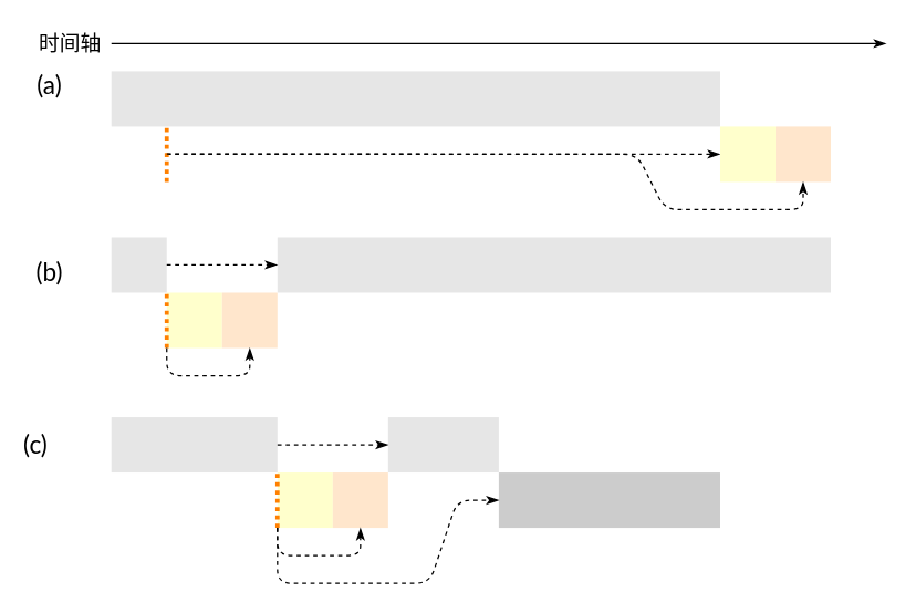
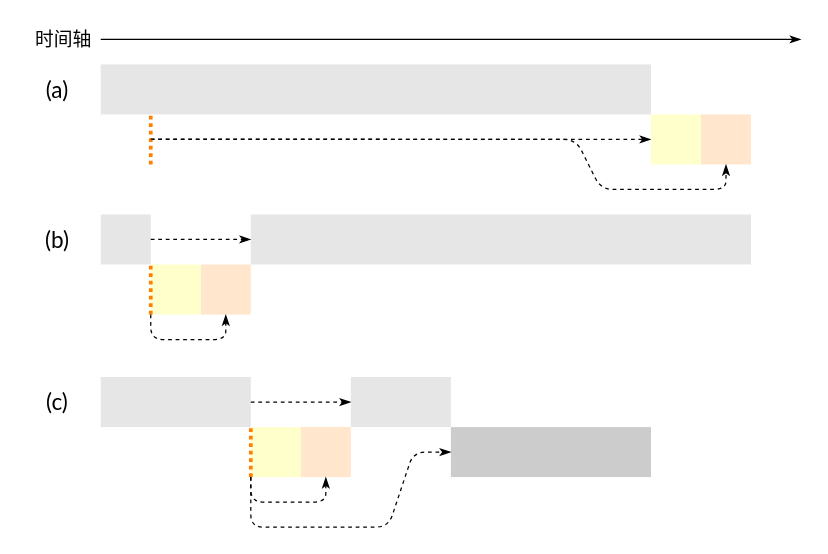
  <mxCell id="0" />
  <mxCell id="1" parent="0" />
  <mxCell id="2" value="" style="endArrow=classicThin;html=1;strokeColor=#000000;strokeWidth=1;endFill=1;dashed=1;entryX=0;entryY=0.5;entryDx=0;entryDy=0;fontFamily=Lato;" edge="1" parent="1" target="4"><mxGeometry width="50" height="50" relative="1" as="geometry"><mxPoint x="120" y="111" as="sourcePoint" /><mxPoint x="470" y="131" as="targetPoint" /></mxGeometry></mxCell>
  <mxCell id="3" value="" style="rounded=0;whiteSpace=wrap;html=1;strokeColor=none;fillColor=#E6E6E6;fontFamily=Lato;" vertex="1" parent="1"><mxGeometry x="80" y="51" width="440" height="40" as="geometry" /></mxCell>
  <mxCell id="4" value="" style="rounded=0;whiteSpace=wrap;html=1;strokeColor=none;fillColor=#FFFFCC;fontFamily=Lato;" vertex="1" parent="1"><mxGeometry x="520" y="91" width="40" height="40" as="geometry" /></mxCell>
  <mxCell id="5" value="" style="rounded=0;whiteSpace=wrap;html=1;strokeColor=none;fillColor=#FFE6CC;gradientColor=none;fontFamily=Lato;" vertex="1" parent="1"><mxGeometry x="560" y="91" width="40" height="40" as="geometry" /></mxCell>
  <mxCell id="6" value="" style="endArrow=none;dashed=1;html=1;strokeWidth=3;dashPattern=1 1;strokeColor=#FF8000;fontFamily=Lato;" edge="1" parent="1"><mxGeometry width="50" height="50" relative="1" as="geometry"><mxPoint x="120" y="131" as="sourcePoint" /><mxPoint x="120" y="91" as="targetPoint" /></mxGeometry></mxCell>
  <mxCell id="7" value="" style="rounded=0;whiteSpace=wrap;html=1;strokeColor=none;fillColor=#E6E6E6;fontFamily=Lato;" vertex="1" parent="1"><mxGeometry x="80" y="171" width="40" height="40" as="geometry" /></mxCell>
  <mxCell id="8" value="" style="rounded=0;whiteSpace=wrap;html=1;strokeColor=none;fillColor=#FFFFCC;fontFamily=Lato;" vertex="1" parent="1"><mxGeometry x="120" y="211" width="40" height="40" as="geometry" /></mxCell>
  <mxCell id="9" value="" style="rounded=0;whiteSpace=wrap;html=1;strokeColor=none;fillColor=#FFE6CC;fontFamily=Lato;" vertex="1" parent="1"><mxGeometry x="160" y="211" width="40" height="40" as="geometry" /></mxCell>
  <mxCell id="10" value="" style="endArrow=none;dashed=1;html=1;strokeWidth=3;dashPattern=1 1;strokeColor=#FF8000;fontFamily=Lato;" edge="1" parent="1"><mxGeometry width="50" height="50" relative="1" as="geometry"><mxPoint x="120" y="251" as="sourcePoint" /><mxPoint x="120" y="211" as="targetPoint" /></mxGeometry></mxCell>
  <mxCell id="11" value="" style="rounded=0;whiteSpace=wrap;html=1;strokeColor=none;fillColor=#E6E6E6;fontFamily=Lato;" vertex="1" parent="1"><mxGeometry x="200" y="171" width="400" height="40" as="geometry" /></mxCell>
  <mxCell id="12" value="" style="endArrow=classicThin;html=1;strokeColor=#000000;strokeWidth=1;endFill=1;fontFamily=Lato;" edge="1" parent="1"><mxGeometry width="50" height="50" relative="1" as="geometry"><mxPoint x="80" y="31" as="sourcePoint" /><mxPoint x="640" y="31" as="targetPoint" /></mxGeometry></mxCell>
- <mxCell id="13" value="(a)" style="text;html=1;align=center;verticalAlign=middle;resizable=0;points=[];autosize=1;fontSize=18;fontFamily=Lato;" vertex="1" parent="1"><mxGeometry x="20" y="46" width="30" height="30" as="geometry" /></mxCell>
- <mxCell id="14" value="(b)" style="text;html=1;align=center;verticalAlign=middle;resizable=0;points=[];autosize=1;fontSize=18;fontFamily=Lato;" vertex="1" parent="1"><mxGeometry x="20" y="181" width="30" height="30" as="geometry" /></mxCell>
+ <mxCell id="13" value="(a)" style="text;html=1;align=center;verticalAlign=middle;resizable=0;points=[];autosize=1;fontSize=18;fontFamily=Lato;" vertex="1" parent="1"><mxGeometry x="30" y="56" width="30" height="30" as="geometry" /></mxCell>
+ <mxCell id="14" value="(b)" style="text;html=1;align=center;verticalAlign=middle;resizable=0;points=[];autosize=1;fontSize=18;fontFamily=Lato;" vertex="1" parent="1"><mxGeometry x="30" y="176" width="30" height="30" as="geometry" /></mxCell>
  <mxCell id="15" value="时间轴" style="text;html=1;align=center;verticalAlign=middle;resizable=0;points=[];autosize=1;fontSize=15;fontFamily=Lato;" vertex="1" parent="1"><mxGeometry x="20" y="20" width="60" height="20" as="geometry" /></mxCell>
  <mxCell id="16" value="" style="endArrow=classicThin;html=1;strokeColor=#000000;strokeWidth=1;endFill=1;dashed=1;exitX=1;exitY=0.5;exitDx=0;exitDy=0;entryX=0;entryY=0.5;entryDx=0;entryDy=0;fontFamily=Lato;" edge="1" parent="1" source="7" target="11"><mxGeometry width="50" height="50" relative="1" as="geometry"><mxPoint x="130" y="120.58" as="sourcePoint" /><mxPoint x="530" y="121" as="targetPoint" /></mxGeometry></mxCell>
  <mxCell id="17" value="" style="rounded=0;whiteSpace=wrap;html=1;strokeColor=none;fillColor=#E6E6E6;fontFamily=Lato;" vertex="1" parent="1"><mxGeometry x="80" y="301" width="120" height="40" as="geometry" /></mxCell>
  <mxCell id="18" value="" style="rounded=0;whiteSpace=wrap;html=1;strokeColor=none;fillColor=#FFFFCC;fontFamily=Lato;" vertex="1" parent="1"><mxGeometry x="200" y="341" width="40" height="40" as="geometry" /></mxCell>
  <mxCell id="19" value="" style="rounded=0;whiteSpace=wrap;html=1;strokeColor=none;fillColor=#FFE6CC;fontFamily=Lato;" vertex="1" parent="1"><mxGeometry x="240" y="341" width="40" height="40" as="geometry" /></mxCell>
  <mxCell id="20" value="" style="endArrow=none;dashed=1;html=1;strokeWidth=3;dashPattern=1 1;strokeColor=#FF8000;fontFamily=Lato;" edge="1" parent="1"><mxGeometry width="50" height="50" relative="1" as="geometry"><mxPoint x="200" y="381" as="sourcePoint" /><mxPoint x="200" y="341" as="targetPoint" /></mxGeometry></mxCell>
  <mxCell id="21" value="" style="rounded=0;whiteSpace=wrap;html=1;strokeColor=none;fillColor=#E6E6E6;fontFamily=Lato;" vertex="1" parent="1"><mxGeometry x="280" y="301" width="80" height="40" as="geometry" /></mxCell>
- <mxCell id="22" value="(c)" style="text;html=1;align=center;verticalAlign=middle;resizable=0;points=[];autosize=1;fontSize=18;fontFamily=Lato;" vertex="1" parent="1"><mxGeometry x="10" y="306" width="30" height="30" as="geometry" /></mxCell>
+ <mxCell id="22" value="(c)" style="text;html=1;align=center;verticalAlign=middle;resizable=0;points=[];autosize=1;fontSize=18;fontFamily=Lato;" vertex="1" parent="1"><mxGeometry x="30" y="306" width="30" height="30" as="geometry" /></mxCell>
  <mxCell id="23" value="" style="endArrow=classicThin;html=1;strokeColor=#000000;strokeWidth=1;endFill=1;dashed=1;exitX=1;exitY=0.5;exitDx=0;exitDy=0;entryX=0;entryY=0.5;entryDx=0;entryDy=0;fontFamily=Lato;" edge="1" parent="1" source="17" target="21"><mxGeometry width="50" height="50" relative="1" as="geometry"><mxPoint x="130" y="250.58" as="sourcePoint" /><mxPoint x="530" y="251" as="targetPoint" /></mxGeometry></mxCell>
  <mxCell id="24" value="" style="rounded=0;whiteSpace=wrap;html=1;strokeColor=none;fillColor=#CCCCCC;fontFamily=Lato;" vertex="1" parent="1"><mxGeometry x="360" y="341" width="160" height="40" as="geometry" /></mxCell>
  <mxCell id="25" value="" style="endArrow=classicThin;html=1;strokeColor=#000000;strokeWidth=1;endFill=1;dashed=1;entryX=0;entryY=0.5;entryDx=0;entryDy=0;fontFamily=Lato;" edge="1" parent="1" target="24"><mxGeometry width="50" height="50" relative="1" as="geometry"><mxPoint x="200" y="381" as="sourcePoint" /><mxPoint x="210" y="331" as="targetPoint" /><Array as="points"><mxPoint x="200" y="421" /><mxPoint x="310" y="421" /><mxPoint x="330" y="361" /></Array></mxGeometry></mxCell>
  <mxCell id="26" value="" style="endArrow=classicThin;html=1;strokeColor=#000000;strokeWidth=1;endFill=1;dashed=1;entryX=0.5;entryY=1;entryDx=0;entryDy=0;fontFamily=Lato;" edge="1" parent="1" target="9"><mxGeometry width="50" height="50" relative="1" as="geometry"><mxPoint x="120" y="251" as="sourcePoint" /><mxPoint x="210" y="321" as="targetPoint" /><Array as="points"><mxPoint x="120" y="271" /><mxPoint x="180" y="271" /></Array></mxGeometry></mxCell>
  <mxCell id="27" value="" style="endArrow=classicThin;html=1;strokeColor=#000000;strokeWidth=1;endFill=1;dashed=1;entryX=0.5;entryY=1;entryDx=0;entryDy=0;fontFamily=Lato;" edge="1" parent="1" target="19"><mxGeometry width="50" height="50" relative="1" as="geometry"><mxPoint x="200" y="381" as="sourcePoint" /><mxPoint x="190" y="381" as="targetPoint" /><Array as="points"><mxPoint x="200" y="401" /><mxPoint x="260" y="401" /></Array></mxGeometry></mxCell>
  <mxCell id="28" value="" style="endArrow=classicThin;html=1;strokeColor=#000000;strokeWidth=1;endFill=1;dashed=1;entryX=0.5;entryY=1;entryDx=0;entryDy=0;fontFamily=Lato;" edge="1" parent="1" target="5"><mxGeometry width="50" height="50" relative="1" as="geometry"><mxPoint x="120" y="110.66" as="sourcePoint" /><mxPoint x="520" y="110.66" as="targetPoint" /><Array as="points"><mxPoint x="460" y="111" /><mxPoint x="480" y="151" /><mxPoint x="580" y="151" /></Array></mxGeometry></mxCell>
